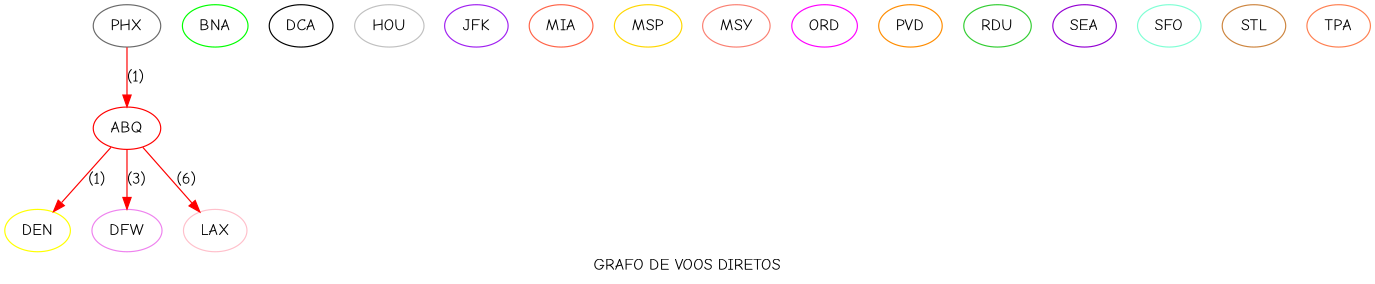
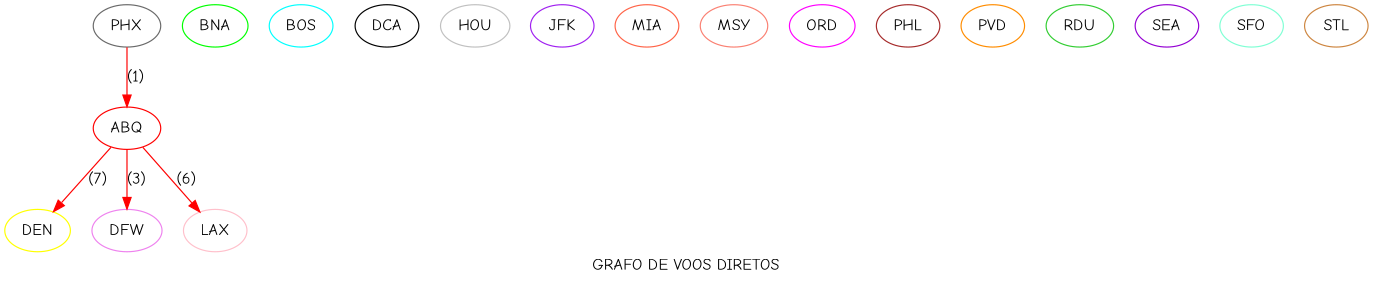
  digraph {
    fontname="Comic Neue"
    label="GRAFO DE VOOS DIRETOS"
    node [fontname="Comic Neue"]
    edge [color=red fontname="Comic Neue"]
    ABQ [color=red]
    DEN [color=yellow]
    DFW [color=violet]
    LAX [color=pink]
    PHX [color=dimgray]
    BNA [color=green]
+   BOS [color=cyan]
    DCA [color=black]
    HOU [color=gray]
    JFK [color=purple]
    MIA [color=tomato]
-   MSP [color=gold]
    MSY [color=salmon]
    ORD [color=magenta]
+   PHL [color=brown]
    PVD [color=darkorange]
    RDU [color=limegreen]
    SEA [color=darkviolet]
    SFO [color=Aquamarine]
    STL [color=peru]
-   TPA [color=coral]
-   ABQ -> DEN [label="(1)"]
+   ABQ -> DEN [label="(7)"]
    ABQ -> DFW [label="(3)"]
    ABQ -> LAX [label="(6)"]
    PHX -> ABQ [label="(1)"]
  }
